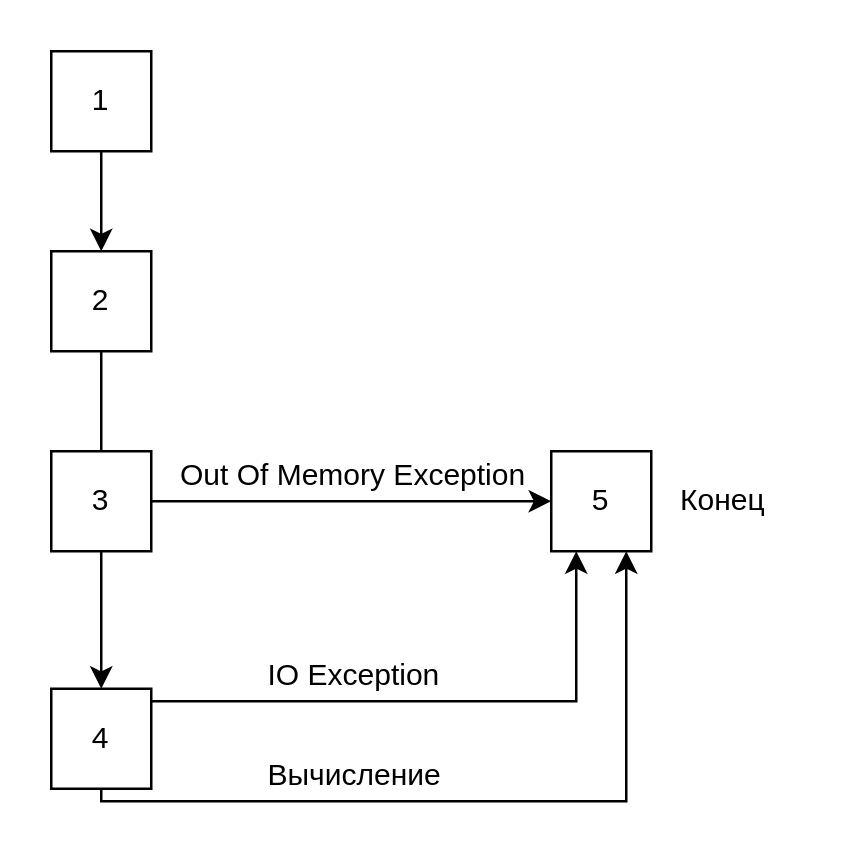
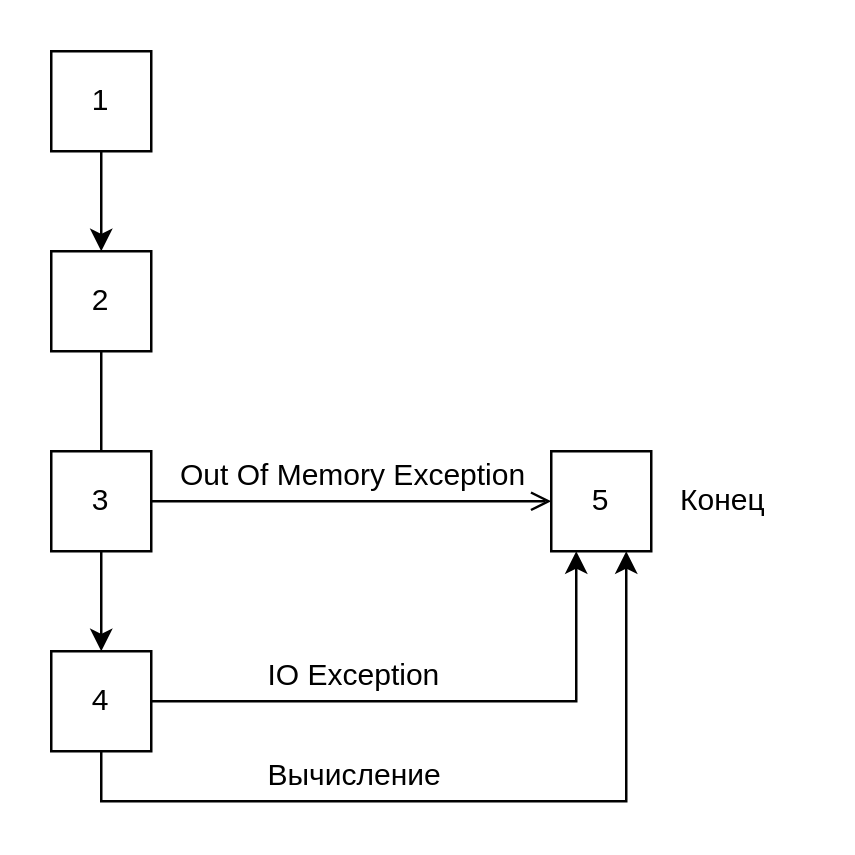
  <mxCell id="0" />
  <mxCell id="1" parent="0" />
  <mxCell id="2" style="edgeStyle=orthogonalEdgeStyle;rounded=0;orthogonalLoop=1;jettySize=auto;html=1;exitX=0.5;exitY=1;exitDx=0;exitDy=0;entryX=0.5;entryY=0;entryDx=0;entryDy=0;" parent="1" source="3" target="5" edge="1"><mxGeometry relative="1" as="geometry" /></mxCell>
  <mxCell id="3" value="1" style="rounded=0;whiteSpace=wrap;html=1;" parent="1" vertex="1"><mxGeometry x="20" y="20" width="40" height="40" as="geometry" /></mxCell>
  <mxCell id="4" style="edgeStyle=orthogonalEdgeStyle;rounded=0;orthogonalLoop=1;jettySize=auto;html=1;exitX=0.5;exitY=1;exitDx=0;exitDy=0;entryX=0.5;entryY=0;entryDx=0;entryDy=0;endArrow=none;" parent="1" source="5" target="8" edge="1"><mxGeometry relative="1" as="geometry" /></mxCell>
  <mxCell id="5" value="2" style="rounded=0;whiteSpace=wrap;html=1;" parent="1" vertex="1"><mxGeometry x="20" y="100" width="40" height="40" as="geometry" /></mxCell>
- <mxCell id="6" style="edgeStyle=orthogonalEdgeStyle;rounded=0;orthogonalLoop=1;jettySize=auto;html=1;exitX=1;exitY=0.5;exitDx=0;exitDy=0;entryX=0;entryY=0.5;entryDx=0;entryDy=0;" parent="1" source="8" target="9" edge="1"><mxGeometry relative="1" as="geometry" /></mxCell>
+ <mxCell id="6" style="edgeStyle=orthogonalEdgeStyle;rounded=0;orthogonalLoop=1;jettySize=auto;html=1;exitX=1;exitY=0.5;exitDx=0;exitDy=0;entryX=0;entryY=0.5;entryDx=0;entryDy=0;endArrow=open;" parent="1" source="8" target="9" edge="1"><mxGeometry relative="1" as="geometry" /></mxCell>
  <mxCell id="7" style="edgeStyle=orthogonalEdgeStyle;rounded=0;orthogonalLoop=1;jettySize=auto;html=1;exitX=0.5;exitY=1;exitDx=0;exitDy=0;entryX=0.5;entryY=0;entryDx=0;entryDy=0;" parent="1" source="8" target="12" edge="1"><mxGeometry relative="1" as="geometry" /></mxCell>
  <mxCell id="8" value="3" style="rounded=0;whiteSpace=wrap;html=1;" parent="1" vertex="1"><mxGeometry x="20" y="180" width="40" height="40" as="geometry" /></mxCell>
  <mxCell id="9" value="5" style="rounded=0;whiteSpace=wrap;html=1;" parent="1" vertex="1"><mxGeometry x="220" y="180" width="40" height="40" as="geometry" /></mxCell>
  <mxCell id="10" style="edgeStyle=orthogonalEdgeStyle;rounded=0;orthogonalLoop=1;jettySize=auto;html=1;exitX=0.5;exitY=1;exitDx=0;exitDy=0;entryX=0.25;entryY=1;entryDx=0;entryDy=0;" parent="1" source="12" target="9" edge="1"><mxGeometry relative="1" as="geometry"><Array as="points"><mxPoint x="40" y="280" /><mxPoint x="230" y="280" /></Array></mxGeometry></mxCell>
  <mxCell id="11" style="edgeStyle=orthogonalEdgeStyle;rounded=0;orthogonalLoop=1;jettySize=auto;html=1;exitX=0.5;exitY=1;exitDx=0;exitDy=0;entryX=0.75;entryY=1;entryDx=0;entryDy=0;" edge="1" parent="1" source="12" target="9"><mxGeometry relative="1" as="geometry"><Array as="points"><mxPoint x="40" y="320" /><mxPoint x="250" y="320" /></Array></mxGeometry></mxCell>
- <mxCell id="12" value="4" style="rounded=0;whiteSpace=wrap;html=1;" parent="1" vertex="1"><mxGeometry x="20" y="275" width="40" height="40" as="geometry" /></mxCell>
+ <mxCell id="12" value="4" style="rounded=0;whiteSpace=wrap;html=1;" parent="1" vertex="1"><mxGeometry x="20" y="260" width="40" height="40" as="geometry" /></mxCell>
  <mxCell id="13" value="Out Of Memory Exception" style="text;html=1;resizable=0;points=[];autosize=1;align=left;verticalAlign=top;spacingTop=-4;" parent="1" vertex="1"><mxGeometry x="70" y="180" width="150" height="20" as="geometry" /></mxCell>
  <mxCell id="14" value="Конец" style="text;html=1;resizable=0;points=[];autosize=1;align=left;verticalAlign=top;spacingTop=-4;" vertex="1" parent="1"><mxGeometry x="270" y="190" width="50" height="20" as="geometry" /></mxCell>
  <mxCell id="15" value="Вычисление" style="text;html=1;resizable=0;points=[];autosize=1;align=left;verticalAlign=top;spacingTop=-4;" vertex="1" parent="1"><mxGeometry x="105" y="300" width="80" height="20" as="geometry" /></mxCell>
  <mxCell id="16" value="IO Exception" style="text;html=1;resizable=0;points=[];autosize=1;align=left;verticalAlign=top;spacingTop=-4;" vertex="1" parent="1"><mxGeometry x="105" y="260" width="80" height="20" as="geometry" /></mxCell>
